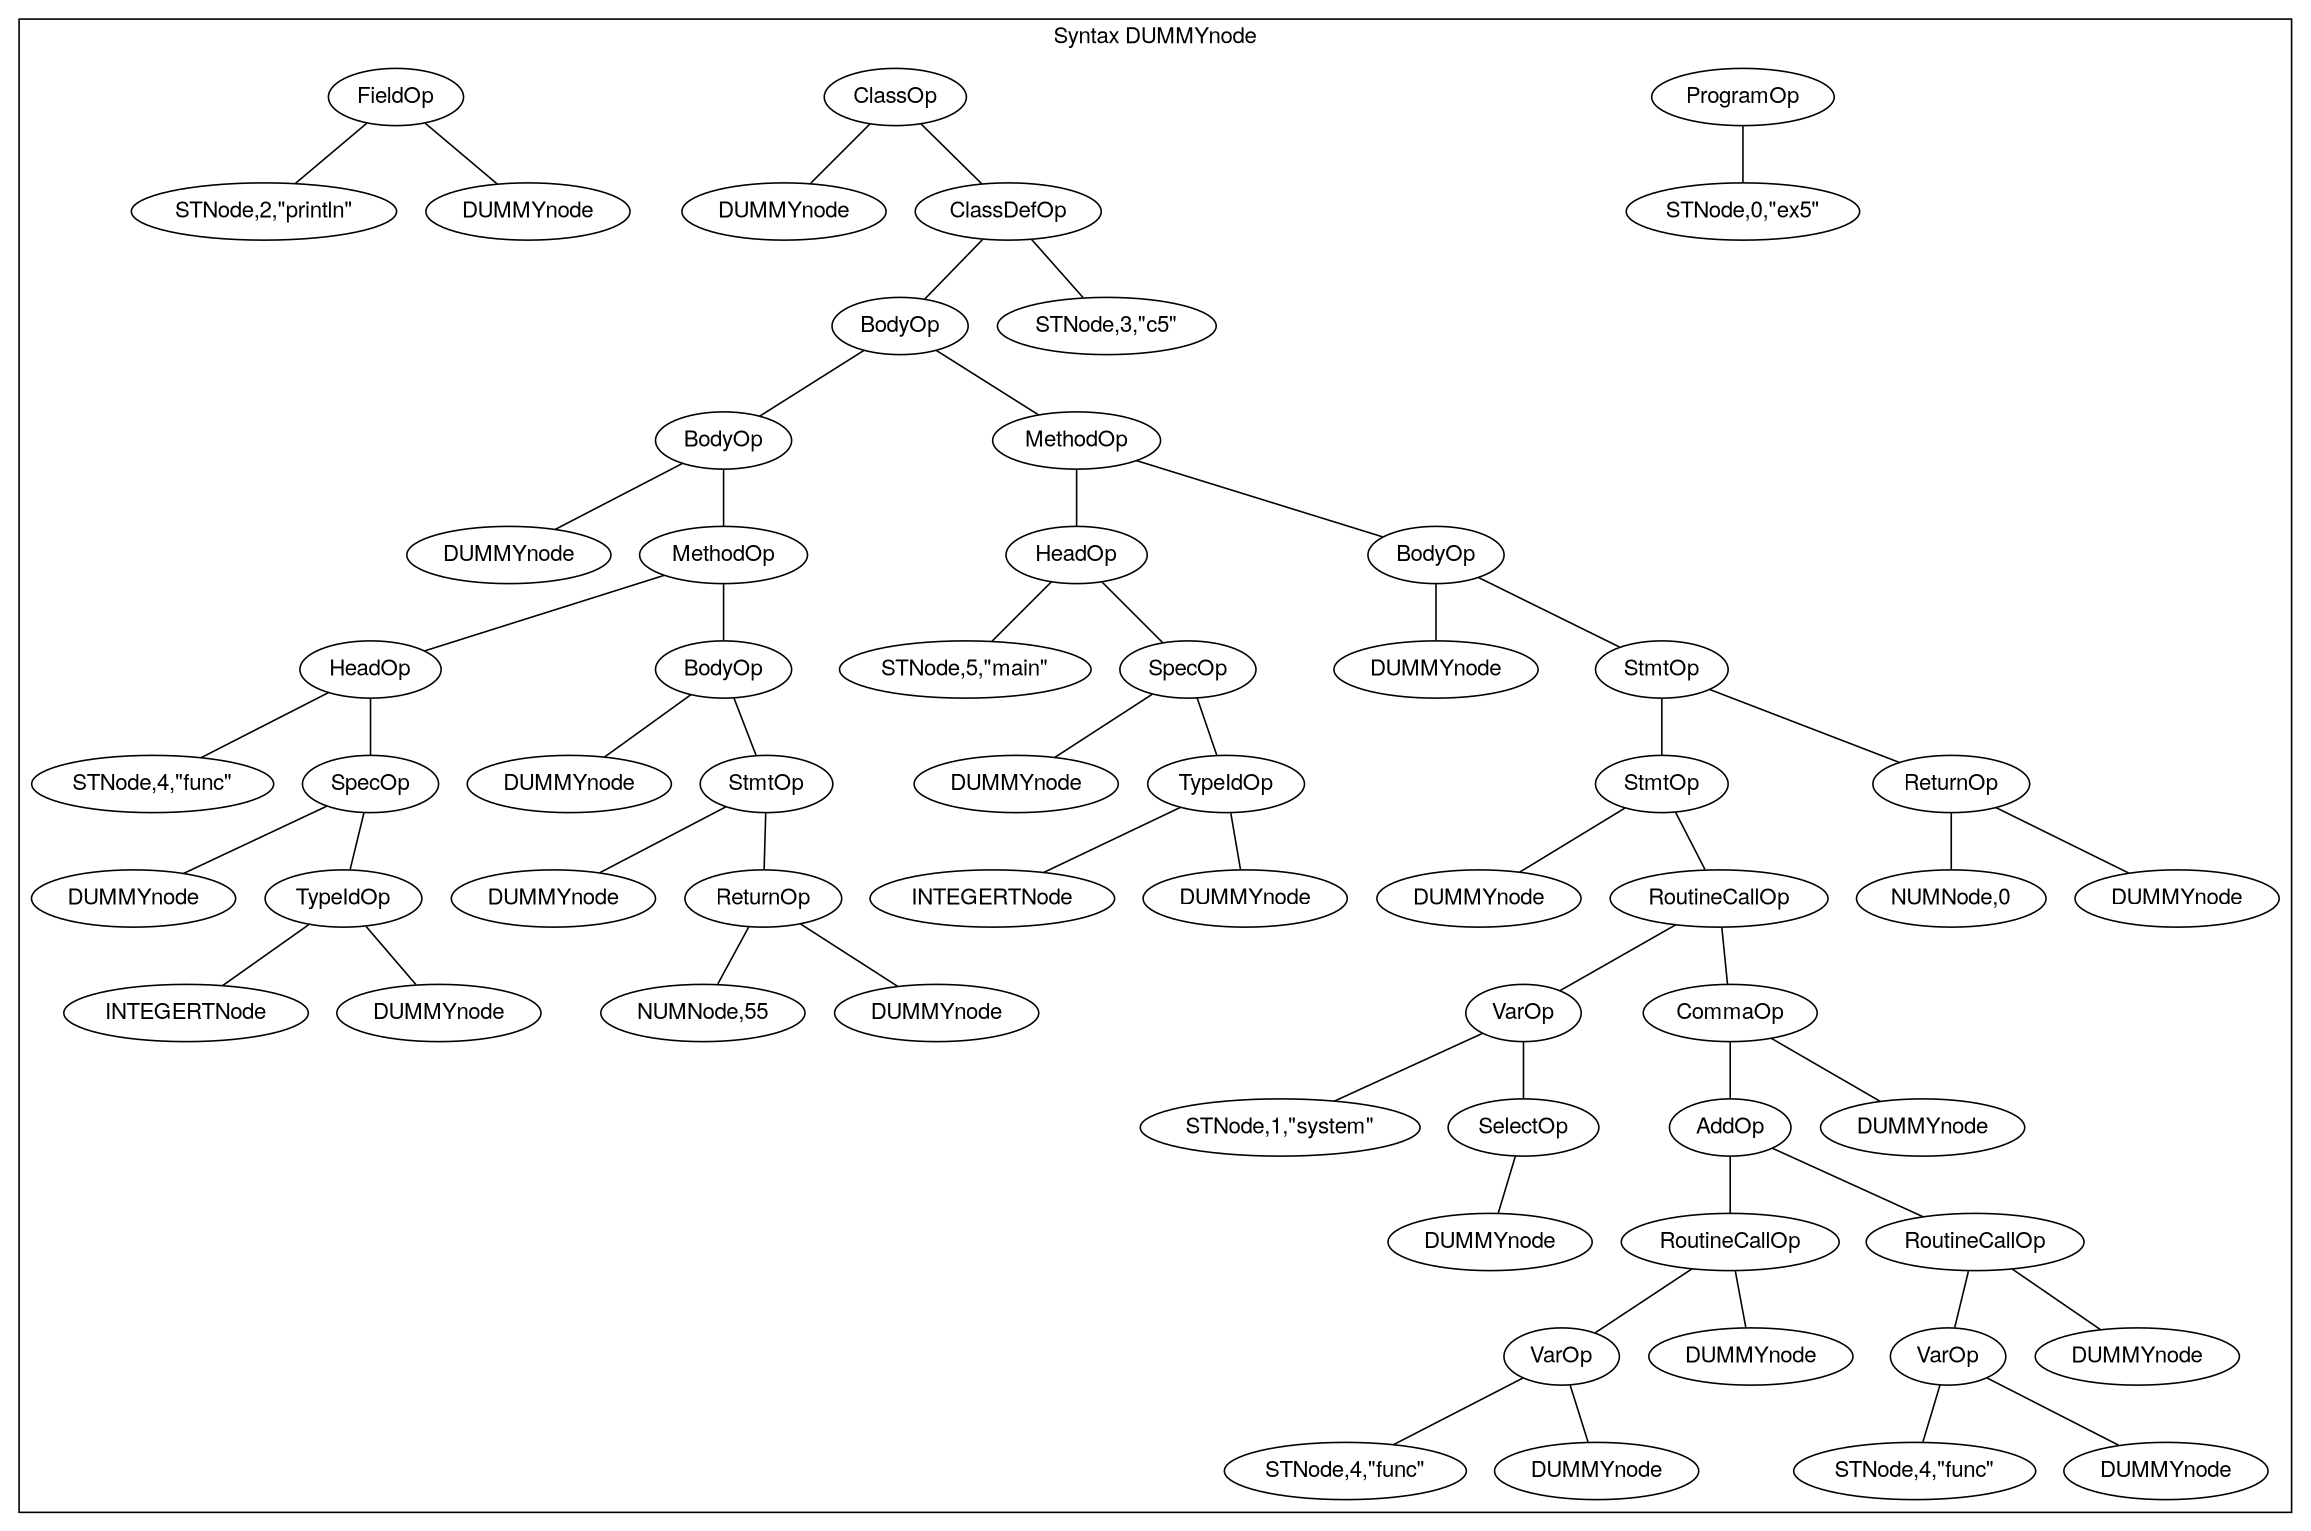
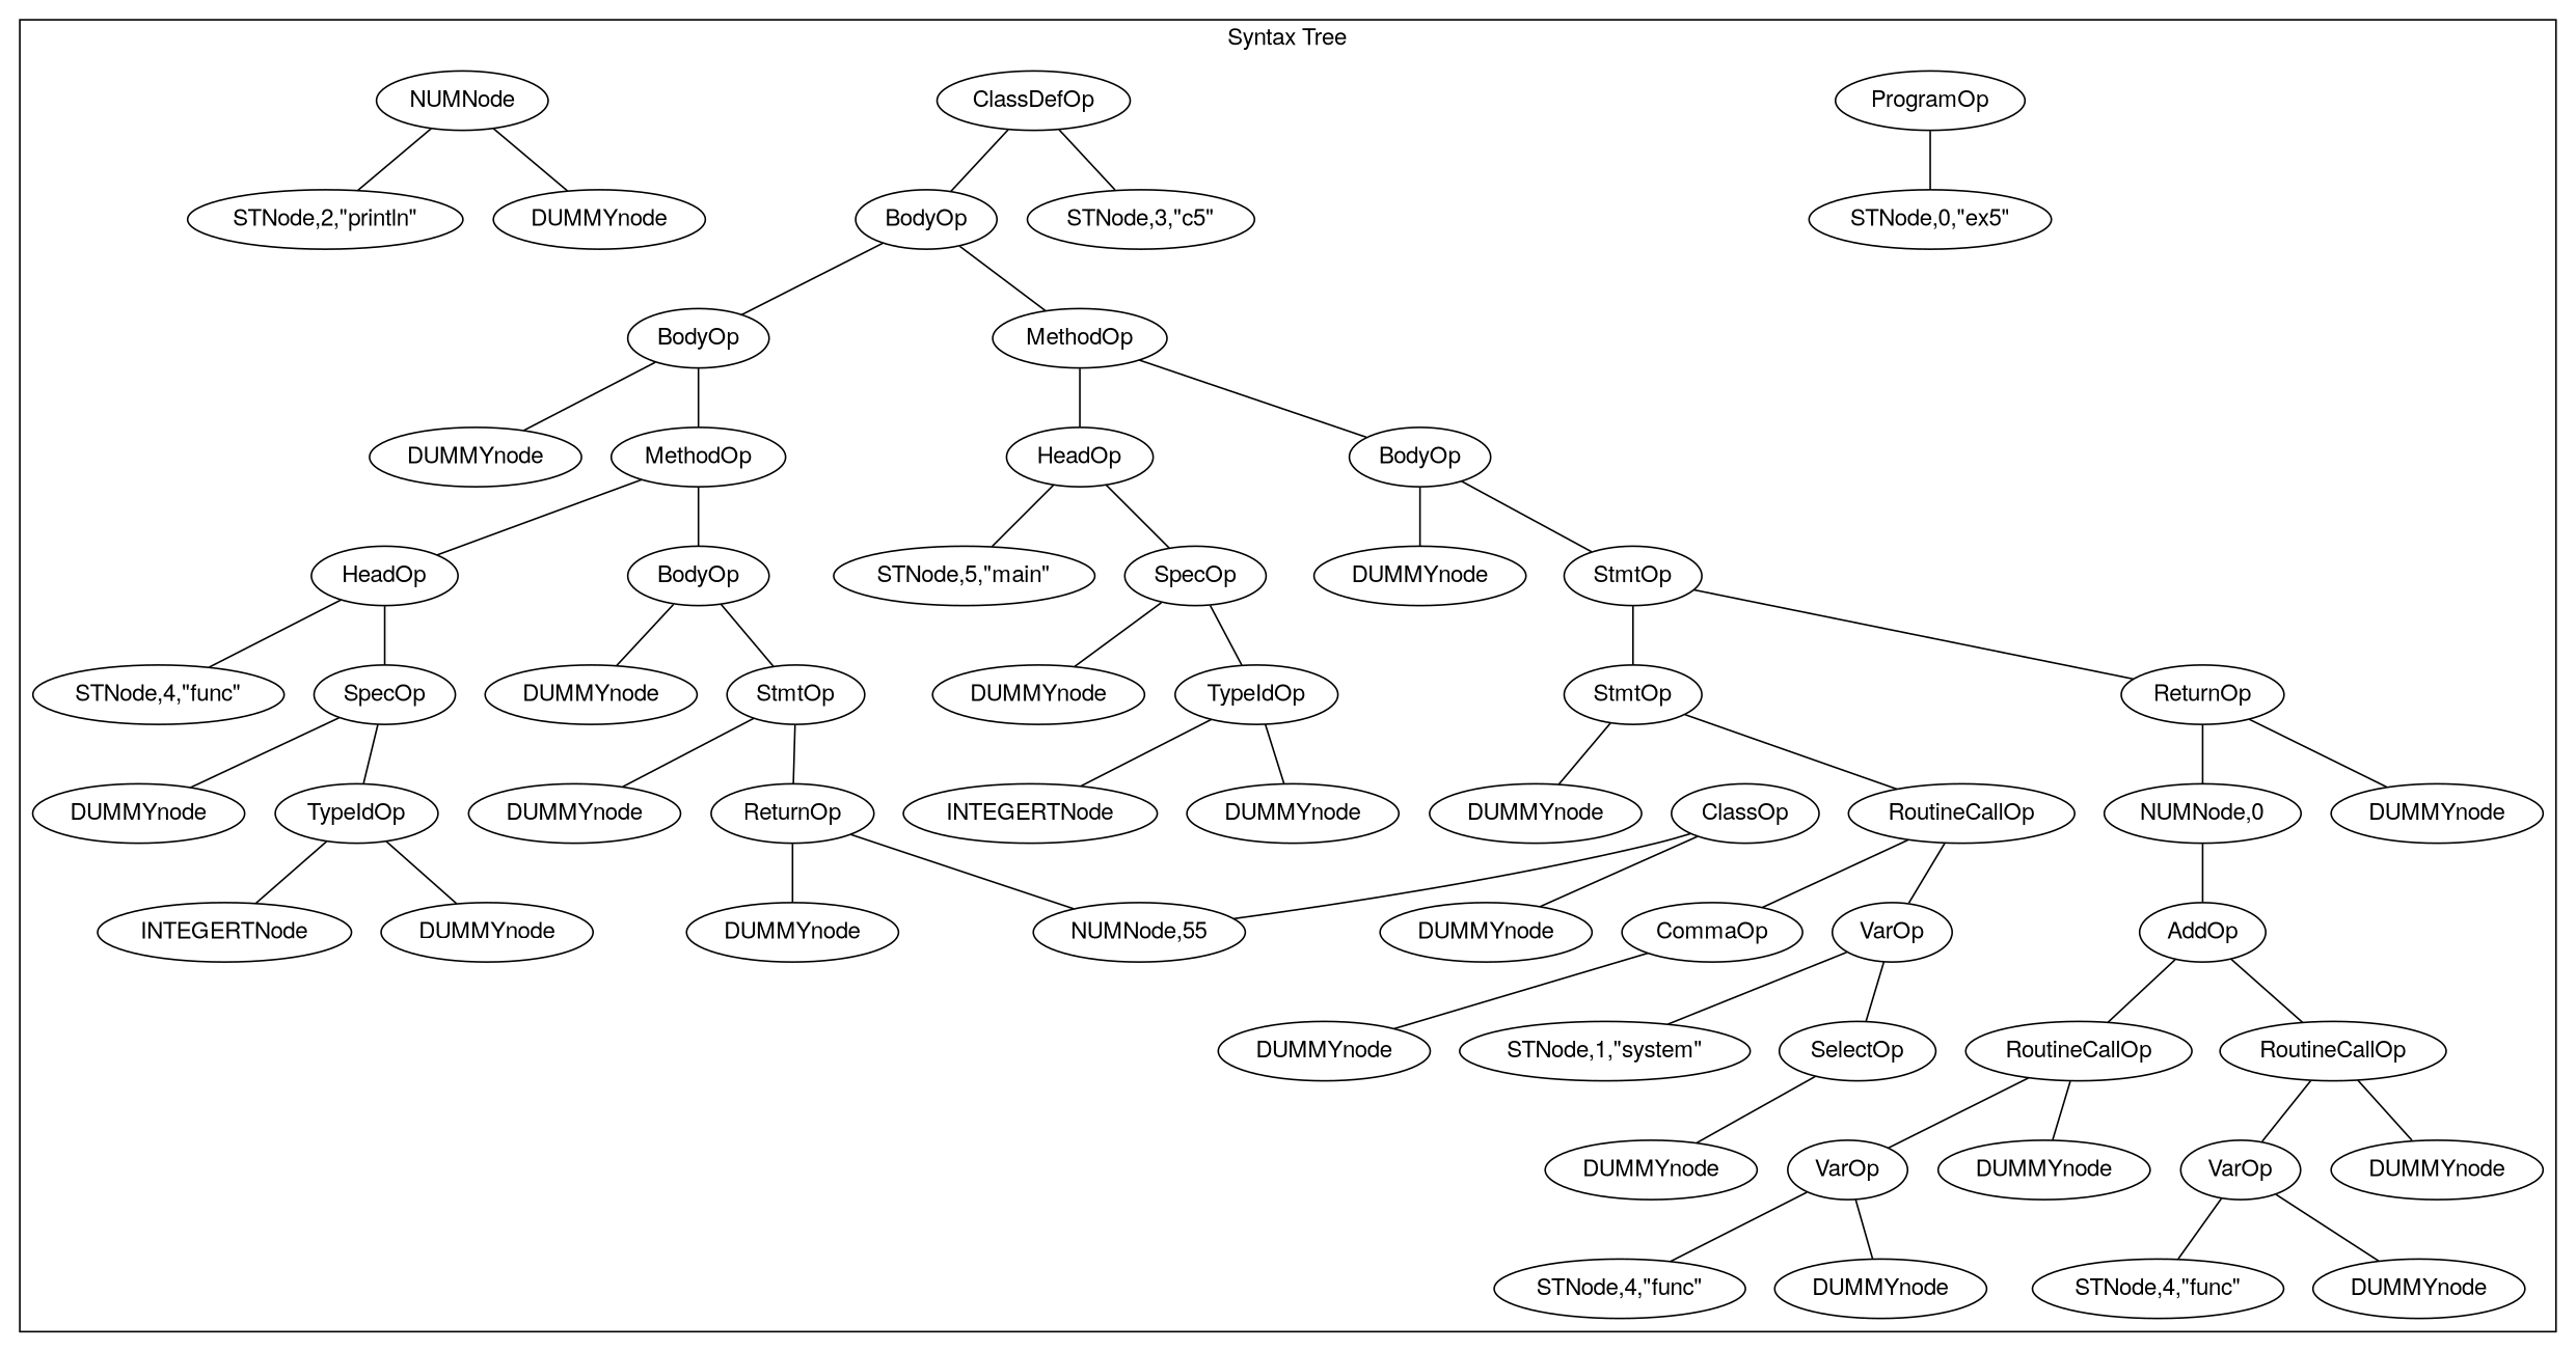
  graph {
    fontname="Helvetica,Arial,sans-serif"
    node [fontname="Helvetica,Arial,sans-serif"]
    edge [fontname="Helvetica,Arial,sans-serif"]
    n1 [label=ProgramOp]
    n2 [label=ClassOp]
    n3 [label="STNode,0,\"ex5\""]
    n4 [label=DUMMYnode]
    n5 [label=ClassDefOp]
    n6 [label=BodyOp]
    n7 [label="STNode,3,\"c5\""]
    n8 [label=BodyOp]
    n9 [label=MethodOp]
    n10 [label=DUMMYnode]
    n11 [label=MethodOp]
    n12 [label=HeadOp]
    n13 [label=BodyOp]
    n14 [label="STNode,4,\"func\""]
    n15 [label=SpecOp]
    n16 [label=DUMMYnode]
    n17 [label=TypeIdOp]
    n18 [label=INTEGERTNode]
    n19 [label=DUMMYnode]
    n20 [label=DUMMYnode]
    n21 [label=StmtOp]
    n22 [label=DUMMYnode]
    n23 [label=ReturnOp]
    n24 [label="NUMNode,55"]
    n25 [label=DUMMYnode]
    n26 [label=HeadOp]
    n27 [label=BodyOp]
    n28 [label="STNode,5,\"main\""]
    n29 [label=SpecOp]
    n30 [label=DUMMYnode]
    n31 [label=TypeIdOp]
    n32 [label=INTEGERTNode]
    n33 [label=DUMMYnode]
    n34 [label=DUMMYnode]
    n35 [label=StmtOp]
    n36 [label=StmtOp]
    n37 [label=ReturnOp]
    n38 [label=DUMMYnode]
    n39 [label=RoutineCallOp]
    n40 [label=VarOp]
    n41 [label=CommaOp]
    n42 [label="STNode,1,\"system\""]
    n43 [label=SelectOp]
-   n44 [label=FieldOp]
+   n44 [label=NUMNode]
    n45 [label=DUMMYnode]
    n46 [label="STNode,2,\"println\""]
    n47 [label=DUMMYnode]
    n48 [label=AddOp]
    n49 [label=DUMMYnode]
    n50 [label=RoutineCallOp]
    n51 [label=RoutineCallOp]
    n52 [label=VarOp]
    n53 [label=DUMMYnode]
    n54 [label="STNode,4,\"func\""]
    n55 [label=DUMMYnode]
    n56 [label=VarOp]
    n57 [label=DUMMYnode]
    n58 [label="STNode,4,\"func\""]
    n59 [label=DUMMYnode]
    n60 [label="NUMNode,0"]
    n61 [label=DUMMYnode]
    subgraph cluster_1 {
-     label="Syntax DUMMYnode"
+     label="Syntax Tree"
      n1
      n2
      n3
      n4
      n5
      n6
      n7
      n8
      n9
      n10
      n11
      n12
      n13
      n14
      n15
      n16
      n17
      n18
      n19
      n20
      n21
      n22
      n23
      n24
      n25
      n26
      n27
      n28
      n29
      n30
      n31
      n32
      n33
      n34
      n35
      n36
      n37
      n38
      n39
      n40
      n41
      n42
      n43
      n44
      n45
      n46
      n47
      n48
      n49
      n50
      n51
      n52
      n53
      n54
      n55
      n56
      n57
      n58
      n59
      n60
      n61
    }
    n1 -- n3
    n2 -- n4
-   n2 -- n5
+   n2 -- n24
    n5 -- n6
    n5 -- n7
    n6 -- n8
    n6 -- n9
    n8 -- n10
    n8 -- n11
    n9 -- n26
    n9 -- n27
    n11 -- n12
    n11 -- n13
    n12 -- n14
    n12 -- n15
    n13 -- n20
    n13 -- n21
    n15 -- n16
    n15 -- n17
    n17 -- n18
    n17 -- n19
    n21 -- n22
    n21 -- n23
    n23 -- n24
    n23 -- n25
    n26 -- n28
    n26 -- n29
    n27 -- n34
    n27 -- n35
    n29 -- n30
    n29 -- n31
    n31 -- n32
    n31 -- n33
    n35 -- n36
    n35 -- n37
    n36 -- n38
    n36 -- n39
    n37 -- n60
    n37 -- n61
    n39 -- n40
    n39 -- n41
    n40 -- n42
    n40 -- n43
-   n41 -- n48
+   n60 -- n48
    n41 -- n49
    n43 -- n45
    n44 -- n46
    n44 -- n47
    n48 -- n50
    n48 -- n51
    n50 -- n52
    n50 -- n53
    n51 -- n56
    n51 -- n57
    n52 -- n54
    n52 -- n55
    n56 -- n58
    n56 -- n59
  }
